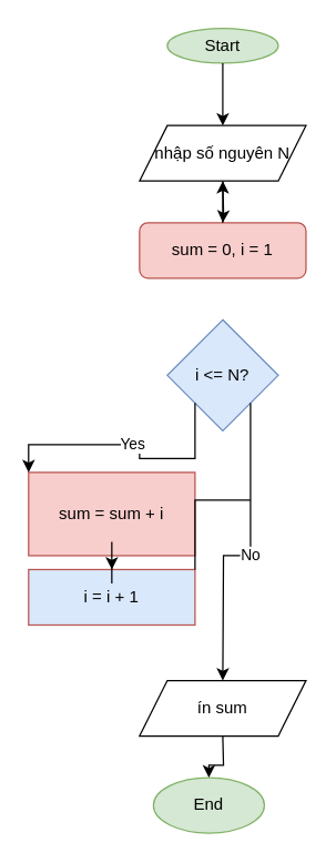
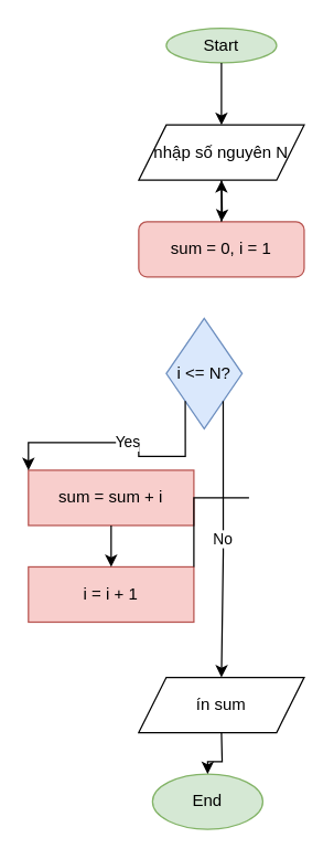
  <mxCell id="0" />
  <mxCell id="1" parent="0" />
  <mxCell id="2" value="Start" style="ellipse;whiteSpace=wrap;html=1;fillColor=#d5e8d4;strokeColor=#82b366;" parent="1" vertex="1"><mxGeometry x="120" y="20" width="80" height="25" as="geometry" /></mxCell>
  <mxCell id="3" value="sum = 0, i = 1" style="whiteSpace=wrap;html=1;fillColor=#f8cecc;strokeColor=#b85450;rounded=1;" parent="1" vertex="1"><mxGeometry x="100" y="160" width="120" height="40" as="geometry" /></mxCell>
- <mxCell id="4" value="i &amp;lt;= N?" style="rhombus;whiteSpace=wrap;html=1;fillColor=#dae8fc;strokeColor=#6c8ebf;" parent="1" vertex="1"><mxGeometry x="120" y="230" width="80" height="80" as="geometry" /></mxCell>
- <mxCell id="5" value="sum = sum + i" style="rounded=0;whiteSpace=wrap;html=1;fillColor=#f8cecc;strokeColor=#b85450;" parent="1" vertex="1"><mxGeometry x="20" y="340" width="120" height="60" as="geometry" /></mxCell>
- <mxCell id="6" value="i = i + 1" style="rounded=0;whiteSpace=wrap;html=1;fillColor=#dae8fc;strokeColor=#b85450;" parent="1" vertex="1"><mxGeometry x="20" y="410" width="120" height="40" as="geometry" /></mxCell>
+ <mxCell id="4" value="i &amp;lt;= N?" style="rhombus;whiteSpace=wrap;html=1;fillColor=#dae8fc;strokeColor=#6c8ebf;" parent="1" vertex="1"><mxGeometry x="120" y="230" width="55" height="80" as="geometry" /></mxCell>
+ <mxCell id="5" value="sum = sum + i" style="rounded=0;whiteSpace=wrap;html=1;fillColor=#f8cecc;strokeColor=#b85450;" parent="1" vertex="1"><mxGeometry x="20" y="340" width="120" height="40" as="geometry" /></mxCell>
+ <mxCell id="6" value="i = i + 1" style="rounded=0;whiteSpace=wrap;html=1;fillColor=#f8cecc;strokeColor=#b85450;" parent="1" vertex="1"><mxGeometry x="20" y="410" width="120" height="40" as="geometry" /></mxCell>
  <mxCell id="7" value="End" style="ellipse;whiteSpace=wrap;html=1;fillColor=#d5e8d4;strokeColor=#82b366;" parent="1" vertex="1"><mxGeometry x="110" y="560" width="80" height="40" as="geometry" /></mxCell>
  <mxCell id="8" style="edgeStyle=orthogonalEdgeStyle;rounded=0;orthogonalLoop=1;jettySize=auto;html=1;" parent="1" source="2" edge="1"><mxGeometry relative="1" as="geometry"><mxPoint x="160" y="90" as="targetPoint" /></mxGeometry></mxCell>
  <mxCell id="9" style="edgeStyle=orthogonalEdgeStyle;rounded=0;orthogonalLoop=1;jettySize=auto;html=1;" parent="1" target="3" edge="1"><mxGeometry relative="1" as="geometry"><mxPoint x="160" y="130" as="sourcePoint" /></mxGeometry></mxCell>
  <mxCell id="10" style="edgeStyle=orthogonalEdgeStyle;rounded=0;orthogonalLoop=1;jettySize=auto;html=1;" parent="1" source="3" target="17" edge="1"><mxGeometry relative="1" as="geometry" /></mxCell>
  <mxCell id="11" value="Yes" style="edgeStyle=orthogonalEdgeStyle;rounded=0;orthogonalLoop=1;jettySize=auto;html=1;exitX=0;exitY=1;exitDx=0;exitDy=0;entryX=0;entryY=0;entryDx=0;entryDy=0;" parent="1" source="4" target="5" edge="1"><mxGeometry relative="1" as="geometry" /></mxCell>
  <mxCell id="12" style="edgeStyle=orthogonalEdgeStyle;rounded=0;orthogonalLoop=1;jettySize=auto;html=1;" parent="1" source="5" target="6" edge="1"><mxGeometry relative="1" as="geometry" /></mxCell>
  <mxCell id="13" value="No" style="edgeStyle=orthogonalEdgeStyle;rounded=0;orthogonalLoop=1;jettySize=auto;html=1;exitX=1;exitY=1;exitDx=0;exitDy=0;entryX=0.5;entryY=0;entryDx=0;entryDy=0;" parent="1" source="4" edge="1"><mxGeometry relative="1" as="geometry"><mxPoint x="160" y="490" as="targetPoint" /></mxGeometry></mxCell>
  <mxCell id="14" style="edgeStyle=orthogonalEdgeStyle;rounded=0;orthogonalLoop=1;jettySize=auto;html=1;" parent="1" target="7" edge="1"><mxGeometry relative="1" as="geometry"><mxPoint x="160" y="530" as="sourcePoint" /></mxGeometry></mxCell>
  <mxCell id="15" value="" style="endArrow=none;html=1;rounded=0;exitX=1;exitY=0;exitDx=0;exitDy=0;" edge="1" parent="1" source="6"><mxGeometry width="50" height="50" relative="1" as="geometry"><mxPoint x="210" y="310" as="sourcePoint" /><mxPoint x="180" y="360" as="targetPoint" /><Array as="points"><mxPoint x="140" y="360" /></Array></mxGeometry></mxCell>
  <mxCell id="16" value="ín sum" style="shape=parallelogram;perimeter=parallelogramPerimeter;whiteSpace=wrap;html=1;fixedSize=1;" vertex="1" parent="1"><mxGeometry x="100" y="490" width="120" height="40" as="geometry" /></mxCell>
  <mxCell id="17" value="nhập số nguyên N" style="shape=parallelogram;perimeter=parallelogramPerimeter;whiteSpace=wrap;html=1;fixedSize=1;" vertex="1" parent="1"><mxGeometry x="100" y="90" width="120" height="40" as="geometry" /></mxCell>
